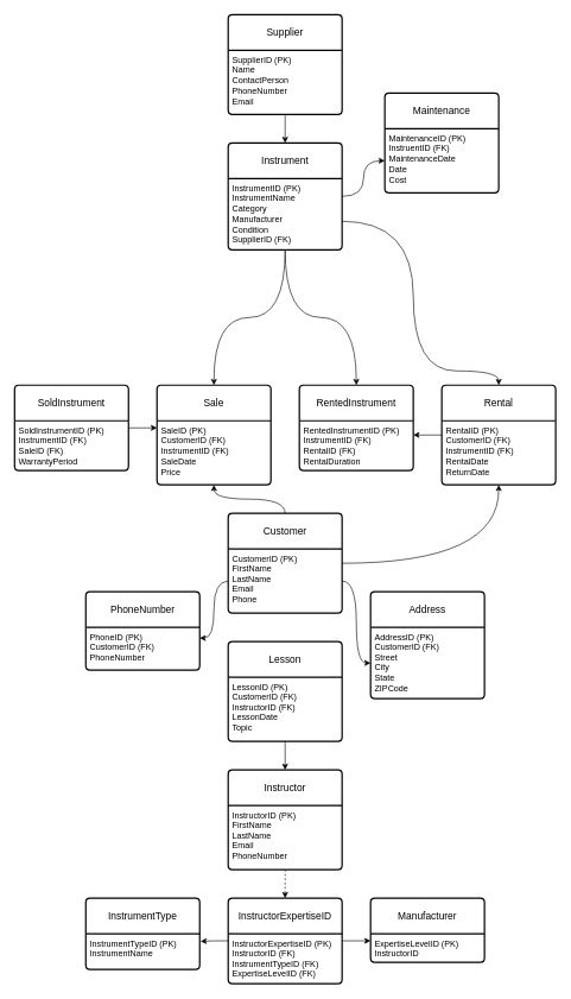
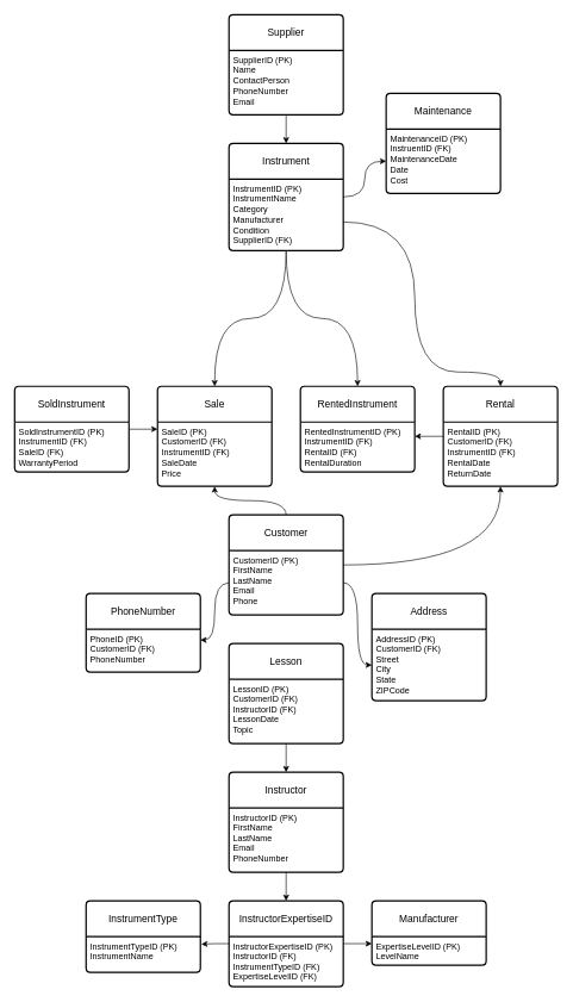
  <mxCell id="0" />
  <mxCell id="1" parent="0" />
  <mxCell id="2" value="Supplier" style="swimlane;childLayout=stackLayout;horizontal=1;startSize=50;horizontalStack=0;rounded=1;fontSize=14;fontStyle=0;strokeWidth=2;resizeParent=0;resizeLast=1;shadow=0;dashed=0;align=center;arcSize=4;whiteSpace=wrap;html=1;" vertex="1" parent="1"><mxGeometry x="320" y="20" width="160" height="140" as="geometry" /></mxCell>
  <mxCell id="3" value="SupplierID (PK)&lt;br&gt;&lt;div&gt;Name&lt;/div&gt;&lt;div&gt;ContactPerson&lt;/div&gt;&lt;div&gt;PhoneNumber&lt;/div&gt;&lt;div&gt;Email&lt;br&gt;&lt;/div&gt;" style="align=left;strokeColor=none;fillColor=none;spacingLeft=4;fontSize=12;verticalAlign=top;resizable=0;rotatable=0;part=1;html=1;" vertex="1" parent="2"><mxGeometry y="50" width="160" height="90" as="geometry" /></mxCell>
  <mxCell id="4" style="edgeStyle=orthogonalEdgeStyle;rounded=0;orthogonalLoop=1;jettySize=auto;html=1;entryX=0.5;entryY=0;entryDx=0;entryDy=0;curved=1;" edge="1" parent="1" source="6" target="17"><mxGeometry relative="1" as="geometry"><Array as="points"><mxPoint x="580" y="310" /><mxPoint x="580" y="520" /><mxPoint x="700" y="520" /></Array></mxGeometry></mxCell>
  <mxCell id="5" style="edgeStyle=orthogonalEdgeStyle;rounded=0;orthogonalLoop=1;jettySize=auto;html=1;entryX=0;entryY=0.5;entryDx=0;entryDy=0;curved=1;" edge="1" parent="1" source="6" target="9"><mxGeometry relative="1" as="geometry" /></mxCell>
  <mxCell id="6" value="Instrument" style="swimlane;childLayout=stackLayout;horizontal=1;startSize=50;horizontalStack=0;rounded=1;fontSize=14;fontStyle=0;strokeWidth=2;resizeParent=0;resizeLast=1;shadow=0;dashed=0;align=center;arcSize=4;whiteSpace=wrap;html=1;" vertex="1" parent="1"><mxGeometry x="320" y="200" width="160" height="150" as="geometry" /></mxCell>
  <mxCell id="7" value="&lt;div&gt;InstrumentID (PK)&lt;/div&gt;&lt;div&gt;InstrumentName&lt;/div&gt;&lt;div&gt;Category&lt;/div&gt;&lt;div&gt;Manufacturer&lt;/div&gt;&lt;div&gt;Condition&lt;/div&gt;&lt;div&gt;SupplierID (FK)&lt;br&gt;&lt;/div&gt;" style="align=left;strokeColor=none;fillColor=none;spacingLeft=4;fontSize=12;verticalAlign=top;resizable=0;rotatable=0;part=1;html=1;" vertex="1" parent="6"><mxGeometry y="50" width="160" height="100" as="geometry" /></mxCell>
  <mxCell id="8" value="Maintenance" style="swimlane;childLayout=stackLayout;horizontal=1;startSize=50;horizontalStack=0;rounded=1;fontSize=14;fontStyle=0;strokeWidth=2;resizeParent=0;resizeLast=1;shadow=0;dashed=0;align=center;arcSize=4;whiteSpace=wrap;html=1;" vertex="1" parent="1"><mxGeometry x="540" y="130" width="160" height="140" as="geometry" /></mxCell>
  <mxCell id="9" value="&lt;div&gt;MaintenanceID (PK)&lt;/div&gt;&lt;div&gt;InstruentID (FK)&lt;/div&gt;&lt;div&gt;MaintenanceDate&lt;/div&gt;&lt;div&gt;Date&lt;/div&gt;&lt;div&gt;Cost&lt;br&gt;&lt;/div&gt;" style="align=left;strokeColor=none;fillColor=none;spacingLeft=4;fontSize=12;verticalAlign=top;resizable=0;rotatable=0;part=1;html=1;" vertex="1" parent="8"><mxGeometry y="50" width="160" height="90" as="geometry" /></mxCell>
  <mxCell id="10" value="RentedInstrument" style="swimlane;childLayout=stackLayout;horizontal=1;startSize=50;horizontalStack=0;rounded=1;fontSize=14;fontStyle=0;strokeWidth=2;resizeParent=0;resizeLast=1;shadow=0;dashed=0;align=center;arcSize=4;whiteSpace=wrap;html=1;" vertex="1" parent="1"><mxGeometry x="420" y="540" width="160" height="120" as="geometry" /></mxCell>
  <mxCell id="11" value="&lt;div&gt;RentedInstrumentID (PK)&lt;/div&gt;&lt;div&gt;InstrumentID (FK)&lt;/div&gt;&lt;div&gt;RentalID (FK)&lt;/div&gt;&lt;div&gt;RentalDuration&lt;br&gt;&lt;/div&gt;" style="align=left;strokeColor=none;fillColor=none;spacingLeft=4;fontSize=12;verticalAlign=top;resizable=0;rotatable=0;part=1;html=1;" vertex="1" parent="10"><mxGeometry y="50" width="160" height="70" as="geometry" /></mxCell>
  <mxCell id="12" value="SoldInstrument" style="swimlane;childLayout=stackLayout;horizontal=1;startSize=50;horizontalStack=0;rounded=1;fontSize=14;fontStyle=0;strokeWidth=2;resizeParent=0;resizeLast=1;shadow=0;dashed=0;align=center;arcSize=4;whiteSpace=wrap;html=1;" vertex="1" parent="1"><mxGeometry x="20" y="540" width="160" height="120" as="geometry" /></mxCell>
  <mxCell id="13" value="&lt;div&gt;SoldInstrumentID (PK)&lt;/div&gt;&lt;div&gt;InstrumentID (FK)&lt;/div&gt;&lt;div&gt;SaleID (FK)&lt;/div&gt;&lt;div&gt;WarrantyPeriod&lt;br&gt;&lt;/div&gt;" style="align=left;strokeColor=none;fillColor=none;spacingLeft=4;fontSize=12;verticalAlign=top;resizable=0;rotatable=0;part=1;html=1;" vertex="1" parent="12"><mxGeometry y="50" width="160" height="70" as="geometry" /></mxCell>
  <mxCell id="14" value="Sale" style="swimlane;childLayout=stackLayout;horizontal=1;startSize=50;horizontalStack=0;rounded=1;fontSize=14;fontStyle=0;strokeWidth=2;resizeParent=0;resizeLast=1;shadow=0;dashed=0;align=center;arcSize=4;whiteSpace=wrap;html=1;" vertex="1" parent="1"><mxGeometry x="220" y="540" width="160" height="140" as="geometry" /></mxCell>
  <mxCell id="15" value="&lt;div&gt;SaleID (PK)&lt;/div&gt;&lt;div&gt;CustomerID (FK)&lt;/div&gt;&lt;div&gt;InstrumentID (FK)&lt;/div&gt;&lt;div&gt;SaleDate&lt;/div&gt;&lt;div&gt;Price&lt;br&gt;&lt;/div&gt;" style="align=left;strokeColor=none;fillColor=none;spacingLeft=4;fontSize=12;verticalAlign=top;resizable=0;rotatable=0;part=1;html=1;" vertex="1" parent="14"><mxGeometry y="50" width="160" height="90" as="geometry" /></mxCell>
  <mxCell id="16" style="edgeStyle=orthogonalEdgeStyle;rounded=0;orthogonalLoop=1;jettySize=auto;html=1;" edge="1" parent="1" source="17"><mxGeometry relative="1" as="geometry"><mxPoint x="580" y="610" as="targetPoint" /></mxGeometry></mxCell>
  <mxCell id="17" value="Rental" style="swimlane;childLayout=stackLayout;horizontal=1;startSize=50;horizontalStack=0;rounded=1;fontSize=14;fontStyle=0;strokeWidth=2;resizeParent=0;resizeLast=1;shadow=0;dashed=0;align=center;arcSize=4;whiteSpace=wrap;html=1;" vertex="1" parent="1"><mxGeometry x="620" y="540" width="160" height="140" as="geometry" /></mxCell>
  <mxCell id="18" value="&lt;div&gt;RentalID (PK)&lt;/div&gt;&lt;div&gt;CustomerID (FK)&lt;/div&gt;&lt;div&gt;InstrumentID (FK)&lt;/div&gt;&lt;div&gt;RentalDate&lt;/div&gt;&lt;div&gt;ReturnDate&lt;br&gt;&lt;/div&gt;" style="align=left;strokeColor=none;fillColor=none;spacingLeft=4;fontSize=12;verticalAlign=top;resizable=0;rotatable=0;part=1;html=1;" vertex="1" parent="17"><mxGeometry y="50" width="160" height="90" as="geometry" /></mxCell>
  <mxCell id="19" value="Lesson" style="swimlane;childLayout=stackLayout;horizontal=1;startSize=50;horizontalStack=0;rounded=1;fontSize=14;fontStyle=0;strokeWidth=2;resizeParent=0;resizeLast=1;shadow=0;dashed=0;align=center;arcSize=4;whiteSpace=wrap;html=1;" vertex="1" parent="1"><mxGeometry x="320" y="900" width="160" height="140" as="geometry" /></mxCell>
  <mxCell id="20" value="&lt;div&gt;LessonID (PK)&lt;/div&gt;&lt;div&gt;CustomerID (FK)&lt;/div&gt;&lt;div&gt;InstructorID (FK)&lt;/div&gt;&lt;div&gt;LessonDate&lt;/div&gt;&lt;div&gt;Topic&lt;br&gt;&lt;/div&gt;" style="align=left;strokeColor=none;fillColor=none;spacingLeft=4;fontSize=12;verticalAlign=top;resizable=0;rotatable=0;part=1;html=1;" vertex="1" parent="19"><mxGeometry y="50" width="160" height="90" as="geometry" /></mxCell>
- <mxCell id="21" style="edgeStyle=orthogonalEdgeStyle;rounded=0;orthogonalLoop=1;jettySize=auto;html=1;entryX=0.5;entryY=0;entryDx=0;entryDy=0;dashed=1;" edge="1" parent="1" source="22" target="33"><mxGeometry relative="1" as="geometry" /></mxCell>
+ <mxCell id="21" style="edgeStyle=orthogonalEdgeStyle;rounded=0;orthogonalLoop=1;jettySize=auto;html=1;entryX=0.5;entryY=0;entryDx=0;entryDy=0;" edge="1" parent="1" source="22" target="33"><mxGeometry relative="1" as="geometry" /></mxCell>
  <mxCell id="22" value="Instructor" style="swimlane;childLayout=stackLayout;horizontal=1;startSize=50;horizontalStack=0;rounded=1;fontSize=14;fontStyle=0;strokeWidth=2;resizeParent=0;resizeLast=1;shadow=0;dashed=0;align=center;arcSize=4;whiteSpace=wrap;html=1;" vertex="1" parent="1"><mxGeometry x="320" y="1080" width="160" height="140" as="geometry" /></mxCell>
  <mxCell id="23" value="&lt;div&gt;InstructorID (PK)&lt;/div&gt;&lt;div&gt;FirstName&lt;/div&gt;&lt;div&gt;LastName&lt;/div&gt;&lt;div&gt;Email&lt;/div&gt;&lt;div&gt;PhoneNumber&lt;br&gt;&lt;/div&gt;" style="align=left;strokeColor=none;fillColor=none;spacingLeft=4;fontSize=12;verticalAlign=top;resizable=0;rotatable=0;part=1;html=1;" vertex="1" parent="22"><mxGeometry y="50" width="160" height="90" as="geometry" /></mxCell>
  <mxCell id="24" style="edgeStyle=orthogonalEdgeStyle;rounded=0;orthogonalLoop=1;jettySize=auto;html=1;entryX=0.5;entryY=1;entryDx=0;entryDy=0;curved=1;" edge="1" parent="1" source="26" target="15"><mxGeometry relative="1" as="geometry" /></mxCell>
  <mxCell id="25" style="edgeStyle=orthogonalEdgeStyle;rounded=0;orthogonalLoop=1;jettySize=auto;html=1;entryX=0.5;entryY=1;entryDx=0;entryDy=0;curved=1;" edge="1" parent="1" source="26" target="18"><mxGeometry relative="1" as="geometry" /></mxCell>
  <mxCell id="26" value="Customer" style="swimlane;childLayout=stackLayout;horizontal=1;startSize=50;horizontalStack=0;rounded=1;fontSize=14;fontStyle=0;strokeWidth=2;resizeParent=0;resizeLast=1;shadow=0;dashed=0;align=center;arcSize=4;whiteSpace=wrap;html=1;" vertex="1" parent="1"><mxGeometry x="320" y="720" width="160" height="140" as="geometry" /></mxCell>
  <mxCell id="27" value="&lt;div&gt;CustomerID (PK)&lt;/div&gt;&lt;div&gt;FirstName&lt;/div&gt;&lt;div&gt;LastName&lt;/div&gt;&lt;div&gt;Email&lt;/div&gt;&lt;div&gt;Phone&lt;br&gt;&lt;/div&gt;" style="align=left;strokeColor=none;fillColor=none;spacingLeft=4;fontSize=12;verticalAlign=top;resizable=0;rotatable=0;part=1;html=1;" vertex="1" parent="26"><mxGeometry y="50" width="160" height="90" as="geometry" /></mxCell>
  <mxCell id="28" value="PhoneNumber" style="swimlane;childLayout=stackLayout;horizontal=1;startSize=50;horizontalStack=0;rounded=1;fontSize=14;fontStyle=0;strokeWidth=2;resizeParent=0;resizeLast=1;shadow=0;dashed=0;align=center;arcSize=4;whiteSpace=wrap;html=1;" vertex="1" parent="1"><mxGeometry x="120" y="830" width="160" height="110" as="geometry" /></mxCell>
  <mxCell id="29" value="&lt;div&gt;PhoneID (PK)&lt;/div&gt;&lt;div&gt;CustomerID (FK)&lt;/div&gt;&lt;div&gt;PhoneNumber&lt;br&gt;&lt;/div&gt;" style="align=left;strokeColor=none;fillColor=none;spacingLeft=4;fontSize=12;verticalAlign=top;resizable=0;rotatable=0;part=1;html=1;" vertex="1" parent="28"><mxGeometry y="50" width="160" height="60" as="geometry" /></mxCell>
  <mxCell id="30" value="Address" style="swimlane;childLayout=stackLayout;horizontal=1;startSize=50;horizontalStack=0;rounded=1;fontSize=14;fontStyle=0;strokeWidth=2;resizeParent=0;resizeLast=1;shadow=0;dashed=0;align=center;arcSize=4;whiteSpace=wrap;html=1;" vertex="1" parent="1"><mxGeometry x="520" y="830" width="160" height="150" as="geometry" /></mxCell>
  <mxCell id="31" value="&lt;div&gt;AddressID (PK)&lt;/div&gt;&lt;div&gt;CustomerID (FK)&lt;/div&gt;&lt;div&gt;Street&lt;/div&gt;&lt;div&gt;City&lt;/div&gt;&lt;div&gt;State&lt;/div&gt;&lt;div&gt;ZIPCode&lt;br&gt;&lt;/div&gt;" style="align=left;strokeColor=none;fillColor=none;spacingLeft=4;fontSize=12;verticalAlign=top;resizable=0;rotatable=0;part=1;html=1;" vertex="1" parent="30"><mxGeometry y="50" width="160" height="100" as="geometry" /></mxCell>
  <mxCell id="32" style="edgeStyle=orthogonalEdgeStyle;rounded=0;orthogonalLoop=1;jettySize=auto;html=1;entryX=0;entryY=0.25;entryDx=0;entryDy=0;" edge="1" parent="1" source="33" target="36"><mxGeometry relative="1" as="geometry" /></mxCell>
  <mxCell id="33" value="InstructorExpertiseID" style="swimlane;childLayout=stackLayout;horizontal=1;startSize=50;horizontalStack=0;rounded=1;fontSize=14;fontStyle=0;strokeWidth=2;resizeParent=0;resizeLast=1;shadow=0;dashed=0;align=center;arcSize=4;whiteSpace=wrap;html=1;" vertex="1" parent="1"><mxGeometry x="320" y="1260" width="160" height="120" as="geometry" /></mxCell>
  <mxCell id="34" value="&lt;div&gt;InstructorExpertiseID (PK)&lt;/div&gt;&lt;div&gt;InstructorID (FK)&lt;br&gt;&lt;/div&gt;&lt;div&gt;InstrumentTypeID (FK)&lt;/div&gt;&lt;div&gt;ExpertiseLevelID (FK)&lt;br&gt;&lt;/div&gt;" style="align=left;strokeColor=none;fillColor=none;spacingLeft=4;fontSize=12;verticalAlign=top;resizable=0;rotatable=0;part=1;html=1;" vertex="1" parent="33"><mxGeometry y="50" width="160" height="70" as="geometry" /></mxCell>
  <mxCell id="35" value="Manufacturer" style="swimlane;childLayout=stackLayout;horizontal=1;startSize=50;horizontalStack=0;rounded=1;fontSize=14;fontStyle=0;strokeWidth=2;resizeParent=0;resizeLast=1;shadow=0;dashed=0;align=center;arcSize=4;whiteSpace=wrap;html=1;" vertex="1" parent="1"><mxGeometry x="520" y="1260" width="160" height="90" as="geometry" /></mxCell>
- <mxCell id="36" value="&lt;div&gt;ExpertiseLevelID (PK)&lt;/div&gt;&lt;div&gt;InstructorID&lt;br&gt;&lt;/div&gt;" style="align=left;strokeColor=none;fillColor=none;spacingLeft=4;fontSize=12;verticalAlign=top;resizable=0;rotatable=0;part=1;html=1;" vertex="1" parent="35"><mxGeometry y="50" width="160" height="40" as="geometry" /></mxCell>
+ <mxCell id="36" value="&lt;div&gt;ExpertiseLevelID (PK)&lt;/div&gt;&lt;div&gt;LevelName&lt;br&gt;&lt;/div&gt;" style="align=left;strokeColor=none;fillColor=none;spacingLeft=4;fontSize=12;verticalAlign=top;resizable=0;rotatable=0;part=1;html=1;" vertex="1" parent="35"><mxGeometry y="50" width="160" height="40" as="geometry" /></mxCell>
  <mxCell id="37" value="InstrumentType" style="swimlane;childLayout=stackLayout;horizontal=1;startSize=50;horizontalStack=0;rounded=1;fontSize=14;fontStyle=0;strokeWidth=2;resizeParent=0;resizeLast=1;shadow=0;dashed=0;align=center;arcSize=4;whiteSpace=wrap;html=1;" vertex="1" parent="1"><mxGeometry x="120" y="1260" width="160" height="100" as="geometry" /></mxCell>
  <mxCell id="38" value="&lt;div&gt;InstrumentTypeID (PK)&lt;/div&gt;&lt;div&gt;InstrumentName&lt;br&gt;&lt;/div&gt;" style="align=left;strokeColor=none;fillColor=none;spacingLeft=4;fontSize=12;verticalAlign=top;resizable=0;rotatable=0;part=1;html=1;" vertex="1" parent="37"><mxGeometry y="50" width="160" height="50" as="geometry" /></mxCell>
  <mxCell id="39" style="edgeStyle=orthogonalEdgeStyle;rounded=0;orthogonalLoop=1;jettySize=auto;html=1;entryX=1.008;entryY=0.213;entryDx=0;entryDy=0;entryPerimeter=0;" edge="1" parent="1" source="33" target="38"><mxGeometry relative="1" as="geometry" /></mxCell>
  <mxCell id="40" style="edgeStyle=orthogonalEdgeStyle;rounded=0;orthogonalLoop=1;jettySize=auto;html=1;entryX=0.5;entryY=0;entryDx=0;entryDy=0;" edge="1" parent="1" source="20" target="22"><mxGeometry relative="1" as="geometry" /></mxCell>
  <mxCell id="41" style="edgeStyle=orthogonalEdgeStyle;rounded=0;orthogonalLoop=1;jettySize=auto;html=1;entryX=0;entryY=0.5;entryDx=0;entryDy=0;curved=1;" edge="1" parent="1" source="27" target="31"><mxGeometry relative="1" as="geometry" /></mxCell>
  <mxCell id="42" style="edgeStyle=orthogonalEdgeStyle;rounded=0;orthogonalLoop=1;jettySize=auto;html=1;entryX=1;entryY=0.25;entryDx=0;entryDy=0;curved=1;" edge="1" parent="1" source="27" target="29"><mxGeometry relative="1" as="geometry" /></mxCell>
  <mxCell id="43" style="edgeStyle=orthogonalEdgeStyle;rounded=0;orthogonalLoop=1;jettySize=auto;html=1;entryX=0;entryY=0.111;entryDx=0;entryDy=0;entryPerimeter=0;" edge="1" parent="1" source="12" target="15"><mxGeometry relative="1" as="geometry" /></mxCell>
  <mxCell id="44" style="edgeStyle=orthogonalEdgeStyle;rounded=0;orthogonalLoop=1;jettySize=auto;html=1;entryX=0.5;entryY=0;entryDx=0;entryDy=0;curved=1;" edge="1" parent="1" source="7" target="10"><mxGeometry relative="1" as="geometry" /></mxCell>
  <mxCell id="45" style="edgeStyle=orthogonalEdgeStyle;rounded=0;orthogonalLoop=1;jettySize=auto;html=1;entryX=0.5;entryY=0;entryDx=0;entryDy=0;curved=1;" edge="1" parent="1" source="7" target="14"><mxGeometry relative="1" as="geometry" /></mxCell>
  <mxCell id="46" style="edgeStyle=orthogonalEdgeStyle;rounded=0;orthogonalLoop=1;jettySize=auto;html=1;entryX=0.5;entryY=0;entryDx=0;entryDy=0;" edge="1" parent="1" source="3" target="6"><mxGeometry relative="1" as="geometry" /></mxCell>
